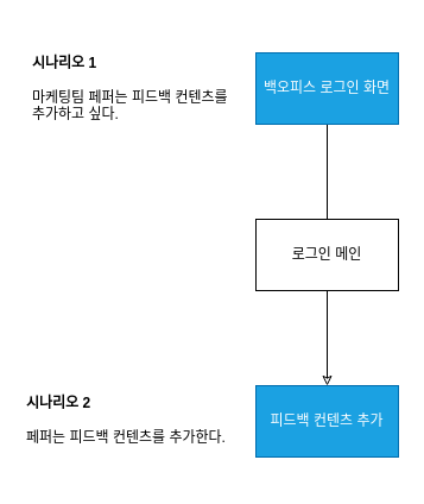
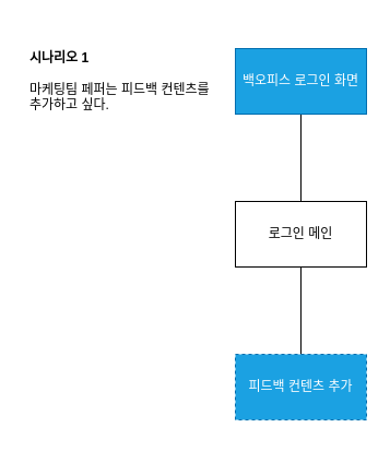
  <mxCell id="0" />
  <mxCell id="1" parent="0" />
  <mxCell id="2" value="" style="edgeStyle=orthogonalEdgeStyle;rounded=0;orthogonalLoop=1;jettySize=auto;html=1;endArrow=none;endFill=0;" edge="1" parent="1" source="3" target="5"><mxGeometry relative="1" as="geometry" /></mxCell>
  <mxCell id="3" value="백오피스 로그인 화면" style="rounded=0;whiteSpace=wrap;html=1;fillColor=#1ba1e2;strokeColor=#006EAF;fontColor=#ffffff;" vertex="1" parent="1"><mxGeometry x="215" y="44" width="120" height="60" as="geometry" /></mxCell>
- <mxCell id="4" value="" style="edgeStyle=orthogonalEdgeStyle;rounded=0;orthogonalLoop=1;jettySize=auto;html=1;endArrow=classic;endFill=0;" edge="1" parent="1" source="5" target="6"><mxGeometry relative="1" as="geometry" /></mxCell>
+ <mxCell id="4" value="" style="edgeStyle=orthogonalEdgeStyle;rounded=0;orthogonalLoop=1;jettySize=auto;html=1;endArrow=none;endFill=0;" edge="1" parent="1" source="5" target="6"><mxGeometry relative="1" as="geometry" /></mxCell>
  <mxCell id="5" value="로그인 메인" style="rounded=0;whiteSpace=wrap;html=1;" vertex="1" parent="1"><mxGeometry x="215" y="184" width="120" height="60" as="geometry" /></mxCell>
- <mxCell id="6" value="피드백 컨텐츠 추가" style="rounded=0;whiteSpace=wrap;html=1;fillColor=#1ba1e2;strokeColor=#006EAF;fontColor=#ffffff;" vertex="1" parent="1"><mxGeometry x="215" y="324" width="120" height="60" as="geometry" /></mxCell>
+ <mxCell id="6" value="피드백 컨텐츠 추가" style="rounded=0;whiteSpace=wrap;html=1;fillColor=#1ba1e2;strokeColor=#006EAF;fontColor=#ffffff;dashed=1;" vertex="1" parent="1"><mxGeometry x="215" y="324" width="120" height="60" as="geometry" /></mxCell>
  <mxCell id="7" value="&lt;b&gt;시나리오 1&lt;br&gt;&lt;/b&gt;&lt;br&gt;마케팅팀 페퍼는 피드백 컨텐츠를 추가하고 싶다." style="text;html=1;strokeColor=none;fillColor=none;align=left;verticalAlign=middle;whiteSpace=wrap;rounded=0;" vertex="1" parent="1"><mxGeometry x="25" y="20.88" width="180" height="106.25" as="geometry" /></mxCell>
- <mxCell id="8" value="&lt;b&gt;시나리오 2&lt;br&gt;&lt;/b&gt;&lt;br&gt;페퍼는 피드백 컨텐츠를 추가한다." style="text;html=1;strokeColor=none;fillColor=none;align=left;verticalAlign=middle;whiteSpace=wrap;rounded=0;" vertex="1" parent="1"><mxGeometry x="20" y="304" width="185" height="97.03" as="geometry" /></mxCell>
